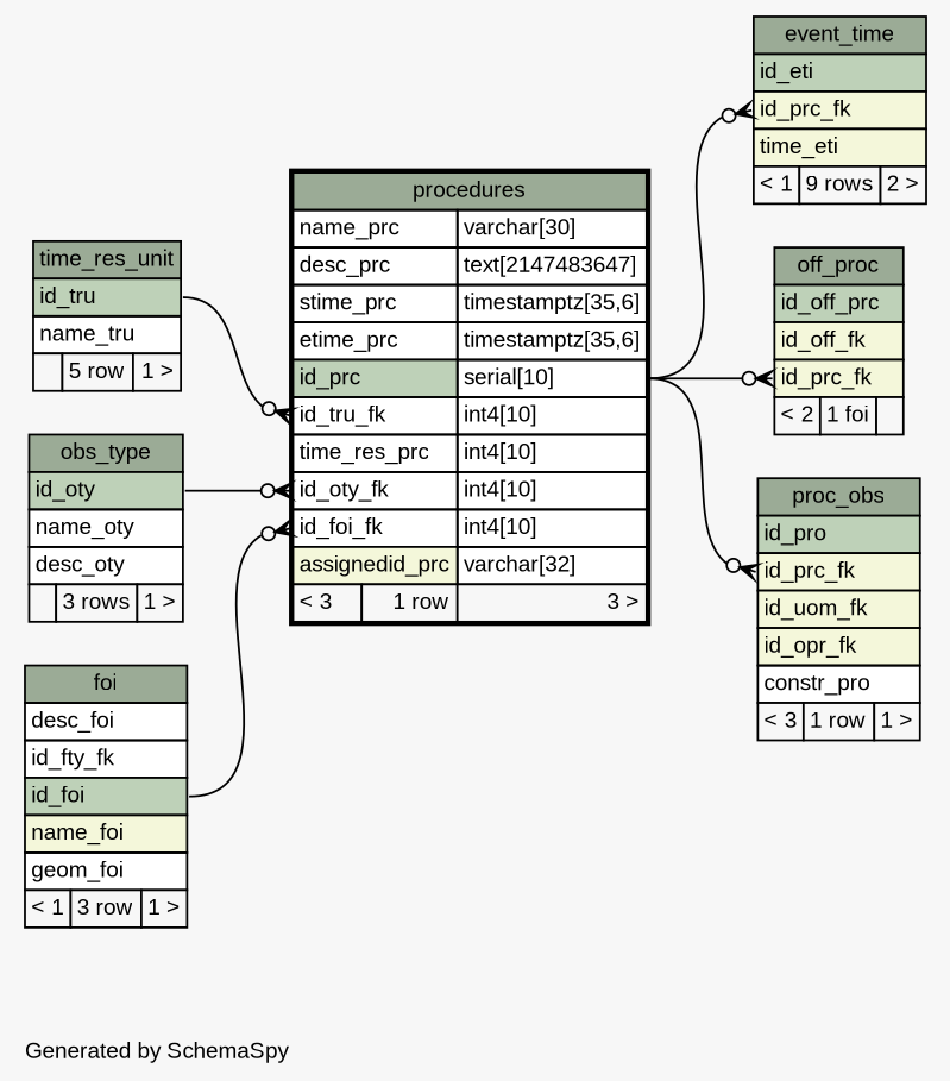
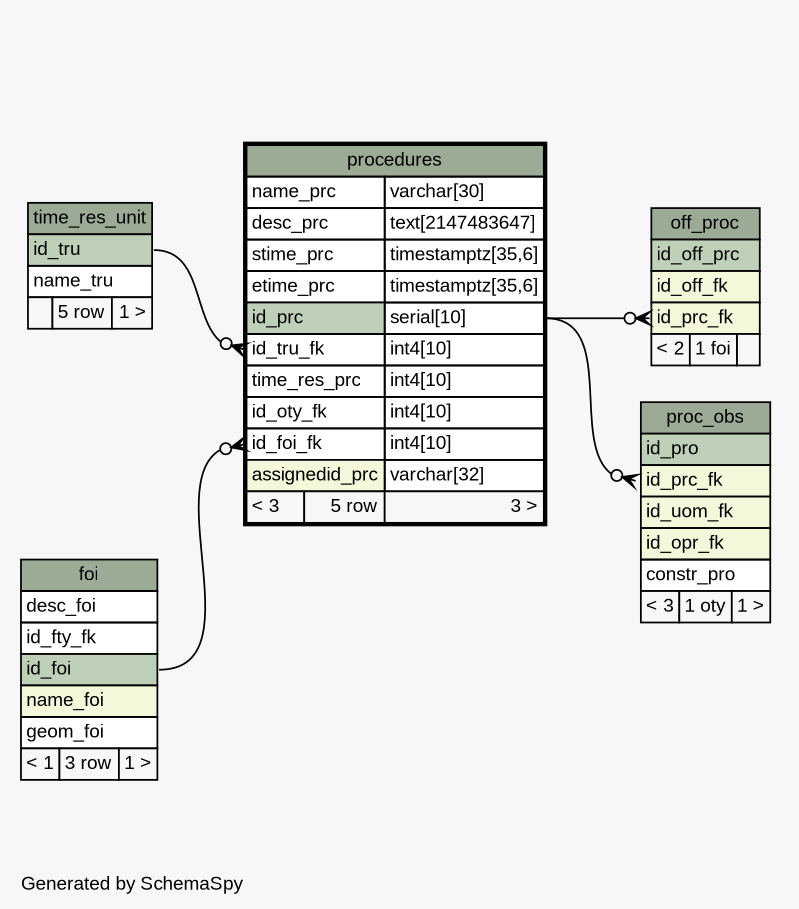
  digraph {
    bgcolor="#f7f7f7"
    fontname="Liberation Sans"
    fontsize=11
    label="\nGenerated by SchemaSpy"
    labeljust=l
    nodesep=0.18
    rankdir=RL
    ranksep=0.46
    node [fontname="Liberation Sans" fontsize=11 shape=plaintext]
    edge [arrowhead=none arrowsize=0.8 arrowtail=crowodot dir=back fontname="Liberation Sans" headport="id_prc.type:e" tailport="id_prc_fk:w"]
-   n1 [label=<     <TABLE BORDER="0" CELLBORDER="1" CELLSPACING="0" BGCOLOR="#ffffff">       <TR><TD COLSPAN="3" BGCOLOR="#9bab96" ALIGN="CENTER">event_time</TD></TR>       <TR><TD PORT="id_eti" COLSPAN="3" BGCOLOR="#bed1b8" ALIGN="LEFT">id_eti</TD></TR>       <TR><TD PORT="id_prc_fk" COLSPAN="3" BGCOLOR="#f4f7da" ALIGN="LEFT">id_prc_fk</TD></TR>       <TR><TD PORT="time_eti" COLSPAN="3" BGCOLOR="#f4f7da" ALIGN="LEFT">time_eti</TD></TR>       <TR><TD ALIGN="LEFT" BGCOLOR="#f7f7f7">&lt; 1</TD><TD ALIGN="RIGHT" BGCOLOR="#f7f7f7">9 rows</TD><TD ALIGN="RIGHT" BGCOLOR="#f7f7f7">2 &gt;</TD></TR>     </TABLE>>]
-   n2 [label=<     <TABLE BORDER="2" CELLBORDER="1" CELLSPACING="0" BGCOLOR="#ffffff">       <TR><TD COLSPAN="3" BGCOLOR="#9bab96" ALIGN="CENTER">procedures</TD></TR>       <TR><TD PORT="name_prc" COLSPAN="2" ALIGN="LEFT">name_prc</TD><TD PORT="name_prc.type" ALIGN="LEFT">varchar[30]</TD></TR>       <TR><TD PORT="desc_prc" COLSPAN="2" ALIGN="LEFT">desc_prc</TD><TD PORT="desc_prc.type" ALIGN="LEFT">text[2147483647]</TD></TR>       <TR><TD PORT="stime_prc" COLSPAN="2" ALIGN="LEFT">stime_prc</TD><TD PORT="stime_prc.type" ALIGN="LEFT">timestamptz[35,6]</TD></TR>       <TR><TD PORT="etime_prc" COLSPAN="2" ALIGN="LEFT">etime_prc</TD><TD PORT="etime_prc.type" ALIGN="LEFT">timestamptz[35,6]</TD></TR>       <TR><TD PORT="id_prc" COLSPAN="2" BGCOLOR="#bed1b8" ALIGN="LEFT">id_prc</TD><TD PORT="id_prc.type" ALIGN="LEFT">serial[10]</TD></TR>       <TR><TD PORT="id_tru_fk" COLSPAN="2" ALIGN="LEFT">id_tru_fk</TD><TD PORT="id_tru_fk.type" ALIGN="LEFT">int4[10]</TD></TR>       <TR><TD PORT="time_res_prc" COLSPAN="2" ALIGN="LEFT">time_res_prc</TD><TD PORT="time_res_prc.type" ALIGN="LEFT">int4[10]</TD></TR>       <TR><TD PORT="id_oty_fk" COLSPAN="2" ALIGN="LEFT">id_oty_fk</TD><TD PORT="id_oty_fk.type" ALIGN="LEFT">int4[10]</TD></TR>       <TR><TD PORT="id_foi_fk" COLSPAN="2" ALIGN="LEFT">id_foi_fk</TD><TD PORT="id_foi_fk.type" ALIGN="LEFT">int4[10]</TD></TR>       <TR><TD PORT="assignedid_prc" COLSPAN="2" BGCOLOR="#f4f7da" ALIGN="LEFT">assignedid_prc</TD><TD PORT="assignedid_prc.type" ALIGN="LEFT">varchar[32]</TD></TR>       <TR><TD ALIGN="LEFT" BGCOLOR="#f7f7f7">&lt; 3</TD><TD ALIGN="RIGHT" BGCOLOR="#f7f7f7">1 row</TD><TD ALIGN="RIGHT" BGCOLOR="#f7f7f7">3 &gt;</TD></TR>     </TABLE>>]
+   n2 [label=<     <TABLE BORDER="2" CELLBORDER="1" CELLSPACING="0" BGCOLOR="#ffffff">       <TR><TD COLSPAN="3" BGCOLOR="#9bab96" ALIGN="CENTER">procedures</TD></TR>       <TR><TD PORT="name_prc" COLSPAN="2" ALIGN="LEFT">name_prc</TD><TD PORT="name_prc.type" ALIGN="LEFT">varchar[30]</TD></TR>       <TR><TD PORT="desc_prc" COLSPAN="2" ALIGN="LEFT">desc_prc</TD><TD PORT="desc_prc.type" ALIGN="LEFT">text[2147483647]</TD></TR>       <TR><TD PORT="stime_prc" COLSPAN="2" ALIGN="LEFT">stime_prc</TD><TD PORT="stime_prc.type" ALIGN="LEFT">timestamptz[35,6]</TD></TR>       <TR><TD PORT="etime_prc" COLSPAN="2" ALIGN="LEFT">etime_prc</TD><TD PORT="etime_prc.type" ALIGN="LEFT">timestamptz[35,6]</TD></TR>       <TR><TD PORT="id_prc" COLSPAN="2" BGCOLOR="#bed1b8" ALIGN="LEFT">id_prc</TD><TD PORT="id_prc.type" ALIGN="LEFT">serial[10]</TD></TR>       <TR><TD PORT="id_tru_fk" COLSPAN="2" ALIGN="LEFT">id_tru_fk</TD><TD PORT="id_tru_fk.type" ALIGN="LEFT">int4[10]</TD></TR>       <TR><TD PORT="time_res_prc" COLSPAN="2" ALIGN="LEFT">time_res_prc</TD><TD PORT="time_res_prc.type" ALIGN="LEFT">int4[10]</TD></TR>       <TR><TD PORT="id_oty_fk" COLSPAN="2" ALIGN="LEFT">id_oty_fk</TD><TD PORT="id_oty_fk.type" ALIGN="LEFT">int4[10]</TD></TR>       <TR><TD PORT="id_foi_fk" COLSPAN="2" ALIGN="LEFT">id_foi_fk</TD><TD PORT="id_foi_fk.type" ALIGN="LEFT">int4[10]</TD></TR>       <TR><TD PORT="assignedid_prc" COLSPAN="2" BGCOLOR="#f4f7da" ALIGN="LEFT">assignedid_prc</TD><TD PORT="assignedid_prc.type" ALIGN="LEFT">varchar[32]</TD></TR>       <TR><TD ALIGN="LEFT" BGCOLOR="#f7f7f7">&lt; 3</TD><TD ALIGN="RIGHT" BGCOLOR="#f7f7f7">5 row</TD><TD ALIGN="RIGHT" BGCOLOR="#f7f7f7">3 &gt;</TD></TR>     </TABLE>>]
    n3 [label=<     <TABLE BORDER="0" CELLBORDER="1" CELLSPACING="0" BGCOLOR="#ffffff">       <TR><TD COLSPAN="3" BGCOLOR="#9bab96" ALIGN="CENTER">foi</TD></TR>       <TR><TD PORT="desc_foi" COLSPAN="3" ALIGN="LEFT">desc_foi</TD></TR>       <TR><TD PORT="id_fty_fk" COLSPAN="3" ALIGN="LEFT">id_fty_fk</TD></TR>       <TR><TD PORT="id_foi" COLSPAN="3" BGCOLOR="#bed1b8" ALIGN="LEFT">id_foi</TD></TR>       <TR><TD PORT="name_foi" COLSPAN="3" BGCOLOR="#f4f7da" ALIGN="LEFT">name_foi</TD></TR>       <TR><TD PORT="geom_foi" COLSPAN="3" ALIGN="LEFT">geom_foi</TD></TR>       <TR><TD ALIGN="LEFT" BGCOLOR="#f7f7f7">&lt; 1</TD><TD ALIGN="RIGHT" BGCOLOR="#f7f7f7">3 row</TD><TD ALIGN="RIGHT" BGCOLOR="#f7f7f7">1 &gt;</TD></TR>     </TABLE>>]
-   n4 [label=<     <TABLE BORDER="0" CELLBORDER="1" CELLSPACING="0" BGCOLOR="#ffffff">       <TR><TD COLSPAN="3" BGCOLOR="#9bab96" ALIGN="CENTER">obs_type</TD></TR>       <TR><TD PORT="id_oty" COLSPAN="3" BGCOLOR="#bed1b8" ALIGN="LEFT">id_oty</TD></TR>       <TR><TD PORT="name_oty" COLSPAN="3" ALIGN="LEFT">name_oty</TD></TR>       <TR><TD PORT="desc_oty" COLSPAN="3" ALIGN="LEFT">desc_oty</TD></TR>       <TR><TD ALIGN="LEFT" BGCOLOR="#f7f7f7">  </TD><TD ALIGN="RIGHT" BGCOLOR="#f7f7f7">3 rows</TD><TD ALIGN="RIGHT" BGCOLOR="#f7f7f7">1 &gt;</TD></TR>     </TABLE>>]
    n5 [label=<     <TABLE BORDER="0" CELLBORDER="1" CELLSPACING="0" BGCOLOR="#ffffff">       <TR><TD COLSPAN="3" BGCOLOR="#9bab96" ALIGN="CENTER">time_res_unit</TD></TR>       <TR><TD PORT="id_tru" COLSPAN="3" BGCOLOR="#bed1b8" ALIGN="LEFT">id_tru</TD></TR>       <TR><TD PORT="name_tru" COLSPAN="3" ALIGN="LEFT">name_tru</TD></TR>       <TR><TD ALIGN="LEFT" BGCOLOR="#f7f7f7">  </TD><TD ALIGN="RIGHT" BGCOLOR="#f7f7f7">5 row</TD><TD ALIGN="RIGHT" BGCOLOR="#f7f7f7">1 &gt;</TD></TR>     </TABLE>>]
    n6 [label=<     <TABLE BORDER="0" CELLBORDER="1" CELLSPACING="0" BGCOLOR="#ffffff">       <TR><TD COLSPAN="3" BGCOLOR="#9bab96" ALIGN="CENTER">off_proc</TD></TR>       <TR><TD PORT="id_off_prc" COLSPAN="3" BGCOLOR="#bed1b8" ALIGN="LEFT">id_off_prc</TD></TR>       <TR><TD PORT="id_off_fk" COLSPAN="3" BGCOLOR="#f4f7da" ALIGN="LEFT">id_off_fk</TD></TR>       <TR><TD PORT="id_prc_fk" COLSPAN="3" BGCOLOR="#f4f7da" ALIGN="LEFT">id_prc_fk</TD></TR>       <TR><TD ALIGN="LEFT" BGCOLOR="#f7f7f7">&lt; 2</TD><TD ALIGN="RIGHT" BGCOLOR="#f7f7f7">1 foi</TD><TD ALIGN="RIGHT" BGCOLOR="#f7f7f7">  </TD></TR>     </TABLE>>]
-   n7 [label=<     <TABLE BORDER="0" CELLBORDER="1" CELLSPACING="0" BGCOLOR="#ffffff">       <TR><TD COLSPAN="3" BGCOLOR="#9bab96" ALIGN="CENTER">proc_obs</TD></TR>       <TR><TD PORT="id_pro" COLSPAN="3" BGCOLOR="#bed1b8" ALIGN="LEFT">id_pro</TD></TR>       <TR><TD PORT="id_prc_fk" COLSPAN="3" BGCOLOR="#f4f7da" ALIGN="LEFT">id_prc_fk</TD></TR>       <TR><TD PORT="id_uom_fk" COLSPAN="3" BGCOLOR="#f4f7da" ALIGN="LEFT">id_uom_fk</TD></TR>       <TR><TD PORT="id_opr_fk" COLSPAN="3" BGCOLOR="#f4f7da" ALIGN="LEFT">id_opr_fk</TD></TR>       <TR><TD PORT="constr_pro" COLSPAN="3" ALIGN="LEFT">constr_pro</TD></TR>       <TR><TD ALIGN="LEFT" BGCOLOR="#f7f7f7">&lt; 3</TD><TD ALIGN="RIGHT" BGCOLOR="#f7f7f7">1 row</TD><TD ALIGN="RIGHT" BGCOLOR="#f7f7f7">1 &gt;</TD></TR>     </TABLE>>]
-   n1 -> n2
+   n7 [label=<     <TABLE BORDER="0" CELLBORDER="1" CELLSPACING="0" BGCOLOR="#ffffff">       <TR><TD COLSPAN="3" BGCOLOR="#9bab96" ALIGN="CENTER">proc_obs</TD></TR>       <TR><TD PORT="id_pro" COLSPAN="3" BGCOLOR="#bed1b8" ALIGN="LEFT">id_pro</TD></TR>       <TR><TD PORT="id_prc_fk" COLSPAN="3" BGCOLOR="#f4f7da" ALIGN="LEFT">id_prc_fk</TD></TR>       <TR><TD PORT="id_uom_fk" COLSPAN="3" BGCOLOR="#f4f7da" ALIGN="LEFT">id_uom_fk</TD></TR>       <TR><TD PORT="id_opr_fk" COLSPAN="3" BGCOLOR="#f4f7da" ALIGN="LEFT">id_opr_fk</TD></TR>       <TR><TD PORT="constr_pro" COLSPAN="3" ALIGN="LEFT">constr_pro</TD></TR>       <TR><TD ALIGN="LEFT" BGCOLOR="#f7f7f7">&lt; 3</TD><TD ALIGN="RIGHT" BGCOLOR="#f7f7f7">1 oty</TD><TD ALIGN="RIGHT" BGCOLOR="#f7f7f7">1 &gt;</TD></TR>     </TABLE>>]
    n2 -> n3 [headport="id_foi:e" tailport="id_foi_fk:w"]
-   n2 -> n4 [headport="id_oty:e" tailport="id_oty_fk:w"]
    n2 -> n5 [headport="id_tru:e" tailport="id_tru_fk:w"]
    n6 -> n2
    n7 -> n2
  }
